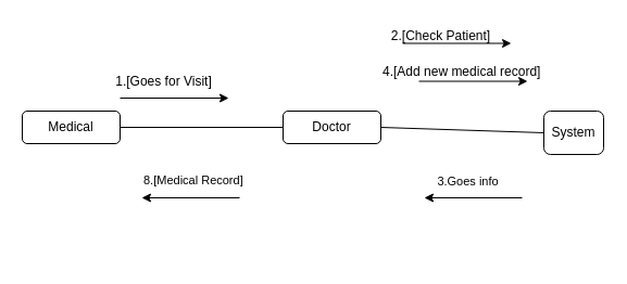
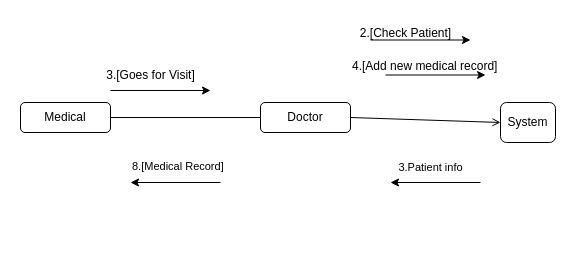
  <mxCell id="0" />
  <mxCell id="1" parent="0" />
  <mxCell id="2" value="Medical" style="rounded=1;whiteSpace=wrap;html=1;" parent="1" vertex="1"><mxGeometry x="20" y="102" width="90" height="30" as="geometry" /></mxCell>
  <mxCell id="3" value="Doctor" style="rounded=1;whiteSpace=wrap;html=1;" parent="1" vertex="1"><mxGeometry x="260" y="102" width="90" height="30" as="geometry" /></mxCell>
  <mxCell id="4" value="System" style="rounded=1;whiteSpace=wrap;html=1;" parent="1" vertex="1"><mxGeometry x="500" y="102" width="55" height="40" as="geometry" /></mxCell>
- <mxCell id="5" value="1.[Goes for Visit]" style="text;html=1;align=center;verticalAlign=middle;resizable=0;points=[];autosize=1;strokeColor=none;fillColor=none;" parent="1" vertex="1"><mxGeometry x="95" y="60" width="110" height="30" as="geometry" /></mxCell>
+ <mxCell id="5" value="3.[Goes for Visit]" style="text;html=1;align=center;verticalAlign=middle;resizable=0;points=[];autosize=1;strokeColor=none;fillColor=none;" parent="1" vertex="1"><mxGeometry x="95" y="60" width="110" height="30" as="geometry" /></mxCell>
  <mxCell id="6" value="&lt;div&gt;&lt;span style=&quot;text-align: center; text-wrap: nowrap;&quot;&gt;4.[Add new medical record]&lt;/span&gt;&lt;br&gt;&lt;/div&gt;" style="text;whiteSpace=wrap;html=1;" parent="1" vertex="1"><mxGeometry x="350" y="52" width="100" height="32" as="geometry" /></mxCell>
- <mxCell id="7" value="&lt;span style=&quot;font-size: 11px; background-color: rgb(255, 255, 255);&quot;&gt;3.Goes info&lt;/span&gt;" style="text;html=1;align=center;verticalAlign=middle;resizable=0;points=[];autosize=1;strokeColor=none;fillColor=none;" parent="1" vertex="1"><mxGeometry x="385" y="152" width="90" height="30" as="geometry" /></mxCell>
+ <mxCell id="7" value="&lt;span style=&quot;font-size: 11px; background-color: rgb(255, 255, 255);&quot;&gt;3.Patient info&lt;/span&gt;" style="text;html=1;align=center;verticalAlign=middle;resizable=0;points=[];autosize=1;strokeColor=none;fillColor=none;" parent="1" vertex="1"><mxGeometry x="385" y="152" width="90" height="30" as="geometry" /></mxCell>
  <mxCell id="8" value="&lt;span style=&quot;color: rgb(0, 0, 0); font-family: Helvetica; font-size: 11px; font-style: normal; font-variant-ligatures: normal; font-variant-caps: normal; font-weight: 400; letter-spacing: normal; orphans: 2; text-align: center; text-indent: 0px; text-transform: none; widows: 2; word-spacing: 0px; -webkit-text-stroke-width: 0px; white-space: nowrap; background-color: rgb(255, 255, 255); text-decoration-thickness: initial; text-decoration-style: initial; text-decoration-color: initial; display: inline !important; float: none;&quot;&gt;8.[Medical Record]&lt;/span&gt;" style="text;whiteSpace=wrap;html=1;" parent="1" vertex="1"><mxGeometry x="130" y="152" width="120" height="40" as="geometry" /></mxCell>
  <mxCell id="9" value="2.[Check Patient]&lt;div&gt;&lt;br&gt;&lt;/div&gt;" style="text;html=1;align=center;verticalAlign=middle;resizable=0;points=[];autosize=1;strokeColor=none;fillColor=none;" vertex="1" parent="1"><mxGeometry x="350" y="20" width="110" height="40" as="geometry" /></mxCell>
  <mxCell id="10" value="&lt;div style=&quot;text-align: left; text-wrap: wrap;&quot;&gt;&lt;br&gt;&lt;/div&gt;" style="text;html=1;align=center;verticalAlign=middle;resizable=0;points=[];autosize=1;strokeColor=none;fillColor=none;" vertex="1" parent="1"><mxGeometry x="420" y="210" width="20" height="30" as="geometry" /></mxCell>
  <mxCell id="11" value="" style="edgeStyle=none;orthogonalLoop=1;jettySize=auto;html=1;rounded=0;" edge="1" parent="1"><mxGeometry width="100" relative="1" as="geometry"><mxPoint x="110" y="90" as="sourcePoint" /><mxPoint x="210" y="90" as="targetPoint" /><Array as="points" /></mxGeometry></mxCell>
  <mxCell id="12" value="" style="edgeStyle=none;orthogonalLoop=1;jettySize=auto;html=1;rounded=0;" edge="1" parent="1"><mxGeometry width="100" relative="1" as="geometry"><mxPoint x="370" y="39.5" as="sourcePoint" /><mxPoint x="470" y="39.5" as="targetPoint" /><Array as="points" /></mxGeometry></mxCell>
  <mxCell id="13" value="" style="edgeStyle=none;orthogonalLoop=1;jettySize=auto;html=1;rounded=0;" edge="1" parent="1"><mxGeometry width="100" relative="1" as="geometry"><mxPoint x="385" y="74.5" as="sourcePoint" /><mxPoint x="485" y="74.5" as="targetPoint" /><Array as="points" /></mxGeometry></mxCell>
  <mxCell id="14" value="" style="edgeStyle=none;orthogonalLoop=1;jettySize=auto;html=1;rounded=0;" edge="1" parent="1"><mxGeometry width="100" relative="1" as="geometry"><mxPoint x="480" y="182" as="sourcePoint" /><mxPoint x="390" y="182" as="targetPoint" /><Array as="points" /></mxGeometry></mxCell>
  <mxCell id="15" value="" style="edgeStyle=none;orthogonalLoop=1;jettySize=auto;html=1;rounded=0;" edge="1" parent="1"><mxGeometry width="100" relative="1" as="geometry"><mxPoint x="220" y="182" as="sourcePoint" /><mxPoint x="130" y="182" as="targetPoint" /><Array as="points" /></mxGeometry></mxCell>
  <mxCell id="16" value="" style="endArrow=none;html=1;rounded=0;exitX=1;exitY=0.5;exitDx=0;exitDy=0;entryX=0;entryY=0.5;entryDx=0;entryDy=0;" edge="1" parent="1" source="2" target="3"><mxGeometry width="50" height="50" relative="1" as="geometry"><mxPoint x="320" y="342" as="sourcePoint" /><mxPoint x="370" y="292" as="targetPoint" /></mxGeometry></mxCell>
- <mxCell id="17" value="" style="endArrow=none;html=1;rounded=0;exitX=1;exitY=0.5;exitDx=0;exitDy=0;entryX=0;entryY=0.5;entryDx=0;entryDy=0;" edge="1" parent="1" source="3" target="4"><mxGeometry width="50" height="50" relative="1" as="geometry"><mxPoint x="320" y="342" as="sourcePoint" /><mxPoint x="370" y="292" as="targetPoint" /></mxGeometry></mxCell>
+ <mxCell id="17" value="" style="endArrow=open;html=1;rounded=0;exitX=1;exitY=0.5;exitDx=0;exitDy=0;entryX=0;entryY=0.5;entryDx=0;entryDy=0;" edge="1" parent="1" source="3" target="4"><mxGeometry width="50" height="50" relative="1" as="geometry"><mxPoint x="320" y="342" as="sourcePoint" /><mxPoint x="370" y="292" as="targetPoint" /></mxGeometry></mxCell>
